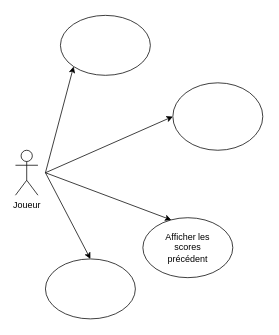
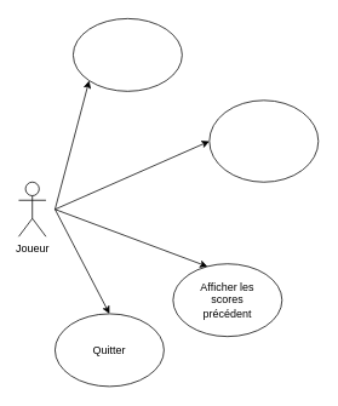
  <mxCell id="0" />
  <mxCell id="1" parent="0" />
  <mxCell id="2" value="Joueur" style="shape=umlActor;verticalLabelPosition=bottom;verticalAlign=top;html=1;outlineConnect=0;" vertex="1" parent="1"><mxGeometry x="20" y="200" width="30" height="60" as="geometry" /></mxCell>
  <mxCell id="3" value="" style="ellipse;whiteSpace=wrap;html=1;" vertex="1" parent="1"><mxGeometry x="80" y="20" width="120" height="80" as="geometry" /></mxCell>
  <mxCell id="4" value="" style="ellipse;whiteSpace=wrap;html=1;" vertex="1" parent="1"><mxGeometry x="230" y="110" width="120" height="90" as="geometry" /></mxCell>
  <mxCell id="5" value="" style="ellipse;whiteSpace=wrap;html=1;" vertex="1" parent="1"><mxGeometry x="190" y="290" width="120" height="80" as="geometry" /></mxCell>
  <mxCell id="6" value="Afficher les scores précédent" style="text;html=1;strokeColor=none;fillColor=none;align=center;verticalAlign=middle;whiteSpace=wrap;rounded=0;" vertex="1" parent="1"><mxGeometry x="210" y="300" width="80" height="60" as="geometry" /></mxCell>
  <mxCell id="7" value="" style="endArrow=classic;html=1;entryX=0;entryY=1;entryDx=0;entryDy=0;" edge="1" parent="1" target="3"><mxGeometry width="50" height="50" relative="1" as="geometry"><mxPoint x="60" y="230" as="sourcePoint" /><mxPoint x="320" y="100" as="targetPoint" /></mxGeometry></mxCell>
  <mxCell id="8" value="" style="endArrow=classic;html=1;entryX=0;entryY=0.5;entryDx=0;entryDy=0;" edge="1" parent="1" target="4"><mxGeometry width="50" height="50" relative="1" as="geometry"><mxPoint x="60" y="230" as="sourcePoint" /><mxPoint x="320" y="100" as="targetPoint" /></mxGeometry></mxCell>
  <mxCell id="9" value="" style="endArrow=classic;html=1;entryX=0.317;entryY=0.038;entryDx=0;entryDy=0;entryPerimeter=0;" edge="1" parent="1" target="5"><mxGeometry width="50" height="50" relative="1" as="geometry"><mxPoint x="60" y="230" as="sourcePoint" /><mxPoint x="110" y="320" as="targetPoint" /></mxGeometry></mxCell>
  <mxCell id="10" value="" style="ellipse;whiteSpace=wrap;html=1;" vertex="1" parent="1"><mxGeometry x="60" y="345" width="120" height="80" as="geometry" /></mxCell>
+ <mxCell id="11" value="Quitter" style="text;html=1;strokeColor=none;fillColor=none;align=center;verticalAlign=middle;whiteSpace=wrap;rounded=0;" vertex="1" parent="1"><mxGeometry x="80" y="355" width="80" height="60" as="geometry" /></mxCell>
  <mxCell id="12" value="" style="endArrow=classic;html=1;entryX=0.5;entryY=0;entryDx=0;entryDy=0;" edge="1" parent="1" target="10"><mxGeometry width="50" height="50" relative="1" as="geometry"><mxPoint x="60" y="230" as="sourcePoint" /><mxPoint x="320" y="280" as="targetPoint" /></mxGeometry></mxCell>
